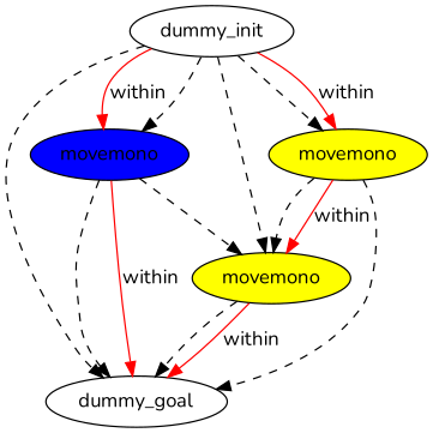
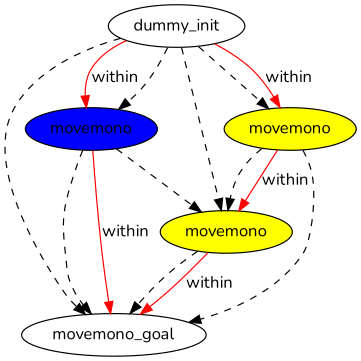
  digraph {
    fontname=Nunito
    node [fillcolor=white style=filled fontname=Nunito]
    edge [color=black style=dashed fontname=Nunito]
    n1 [label=dummy_init]
-   n2 [label=dummy_goal]
+   n2 [label=movemono_goal]
    n3 [fillcolor=yellow label=movemono]
    n4 [fillcolor=blue label=movemono]
    n5 [fillcolor=yellow label=movemono]
    n1 -> n2
    n1 -> n3
    n1 -> n4
    n1 -> n4 [color=red label=within style=""]
    n1 -> n5
    n1 -> n5 [color=red label=within style=""]
    n3 -> n2
    n3 -> n2 [color=red label=within style=""]
    n4 -> n2
    n4 -> n2 [color=red label=within style=""]
    n4 -> n3
    n5 -> n2
    n5 -> n3
    n5 -> n3 [color=red label=within style=""]
  }
